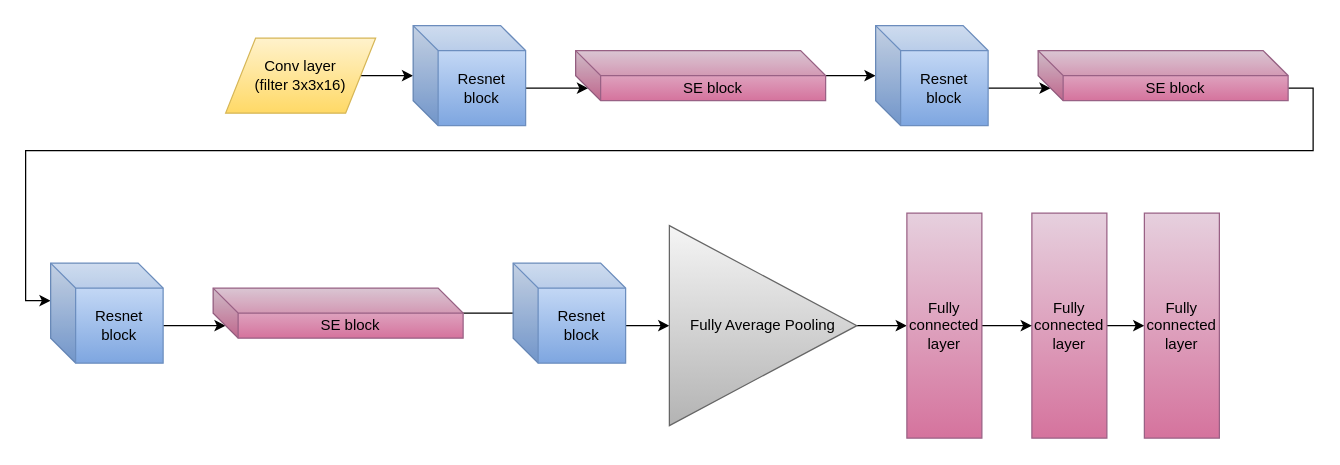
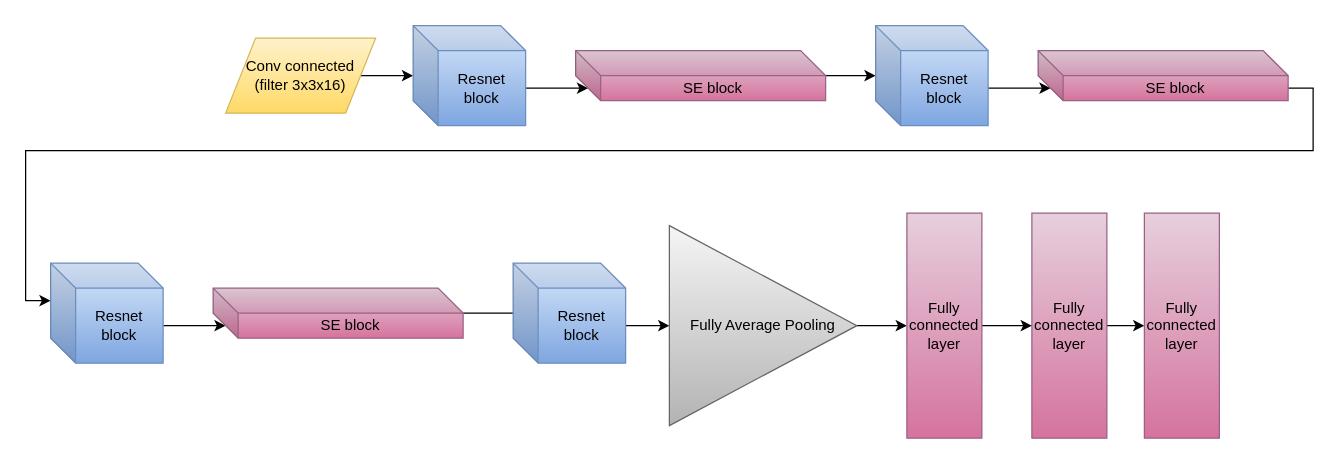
  <mxCell id="0" />
  <mxCell id="1" parent="0" />
  <mxCell id="2" style="edgeStyle=orthogonalEdgeStyle;rounded=0;orthogonalLoop=1;jettySize=auto;html=1;exitX=1;exitY=0.5;exitDx=0;exitDy=0;" edge="1" parent="1" source="3" target="5"><mxGeometry relative="1" as="geometry" /></mxCell>
- <mxCell id="3" value="&lt;div&gt;Conv layer&lt;/div&gt;&lt;div&gt;(filter 3x3x16)&lt;br&gt;&lt;/div&gt;" style="shape=parallelogram;perimeter=parallelogramPerimeter;whiteSpace=wrap;html=1;fillColor=#fff2cc;strokeColor=#d6b656;gradientColor=#ffd966;" vertex="1" parent="1"><mxGeometry x="180" y="30" width="120" height="60" as="geometry" /></mxCell>
+ <mxCell id="3" value="&lt;div&gt;Conv connected&lt;/div&gt;&lt;div&gt;(filter 3x3x16)&lt;br&gt;&lt;/div&gt;" style="shape=parallelogram;perimeter=parallelogramPerimeter;whiteSpace=wrap;html=1;fillColor=#fff2cc;strokeColor=#d6b656;gradientColor=#ffd966;" vertex="1" parent="1"><mxGeometry x="180" y="30" width="120" height="60" as="geometry" /></mxCell>
  <mxCell id="4" style="edgeStyle=orthogonalEdgeStyle;rounded=0;orthogonalLoop=1;jettySize=auto;html=1;exitX=0;exitY=0;exitDx=90;exitDy=50;exitPerimeter=0;entryX=0;entryY=0;entryDx=10;entryDy=30;entryPerimeter=0;" edge="1" parent="1" source="5" target="7"><mxGeometry relative="1" as="geometry" /></mxCell>
  <mxCell id="5" value="Resnet block" style="shape=cube;whiteSpace=wrap;html=1;boundedLbl=1;backgroundOutline=1;darkOpacity=0.05;darkOpacity2=0.1;fillColor=#dae8fc;strokeColor=#6c8ebf;gradientColor=#7ea6e0;" vertex="1" parent="1"><mxGeometry x="330" y="20" width="90" height="80" as="geometry" /></mxCell>
  <mxCell id="6" style="edgeStyle=orthogonalEdgeStyle;rounded=0;orthogonalLoop=1;jettySize=auto;html=1;exitX=0;exitY=0;exitDx=200;exitDy=20;exitPerimeter=0;" edge="1" parent="1" source="7" target="9"><mxGeometry relative="1" as="geometry" /></mxCell>
  <mxCell id="7" value="SE block" style="shape=cube;whiteSpace=wrap;html=1;boundedLbl=1;backgroundOutline=1;darkOpacity=0.05;darkOpacity2=0.1;fillColor=#e6d0de;strokeColor=#996185;gradientColor=#d5739d;" vertex="1" parent="1"><mxGeometry x="460" y="40" width="200" height="40" as="geometry" /></mxCell>
  <mxCell id="8" style="edgeStyle=orthogonalEdgeStyle;rounded=0;orthogonalLoop=1;jettySize=auto;html=1;exitX=0;exitY=0;exitDx=90;exitDy=50;exitPerimeter=0;entryX=0;entryY=0;entryDx=10;entryDy=30;entryPerimeter=0;" edge="1" parent="1" source="9" target="11"><mxGeometry relative="1" as="geometry" /></mxCell>
  <mxCell id="9" value="Resnet block" style="shape=cube;whiteSpace=wrap;html=1;boundedLbl=1;backgroundOutline=1;darkOpacity=0.05;darkOpacity2=0.1;fillColor=#dae8fc;strokeColor=#6c8ebf;gradientColor=#7ea6e0;" vertex="1" parent="1"><mxGeometry x="700" y="20" width="90" height="80" as="geometry" /></mxCell>
  <mxCell id="10" style="edgeStyle=orthogonalEdgeStyle;rounded=0;orthogonalLoop=1;jettySize=auto;html=1;exitX=0;exitY=0;exitDx=200;exitDy=30;exitPerimeter=0;entryX=0;entryY=0;entryDx=0;entryDy=30;entryPerimeter=0;" edge="1" parent="1" source="11" target="13"><mxGeometry relative="1" as="geometry"><Array as="points"><mxPoint x="1050" y="70" /><mxPoint x="1050" y="120" /><mxPoint x="20" y="120" /><mxPoint x="20" y="240" /></Array></mxGeometry></mxCell>
  <mxCell id="11" value="SE block" style="shape=cube;whiteSpace=wrap;html=1;boundedLbl=1;backgroundOutline=1;darkOpacity=0.05;darkOpacity2=0.1;fillColor=#e6d0de;strokeColor=#996185;gradientColor=#d5739d;" vertex="1" parent="1"><mxGeometry x="830" y="40" width="200" height="40" as="geometry" /></mxCell>
  <mxCell id="12" style="edgeStyle=orthogonalEdgeStyle;rounded=0;orthogonalLoop=1;jettySize=auto;html=1;exitX=0;exitY=0;exitDx=90;exitDy=50;exitPerimeter=0;entryX=0;entryY=0;entryDx=10;entryDy=30;entryPerimeter=0;" edge="1" parent="1" source="13" target="15"><mxGeometry relative="1" as="geometry" /></mxCell>
  <mxCell id="13" value="Resnet block" style="shape=cube;whiteSpace=wrap;html=1;boundedLbl=1;backgroundOutline=1;darkOpacity=0.05;darkOpacity2=0.1;fillColor=#dae8fc;strokeColor=#6c8ebf;gradientColor=#7ea6e0;" vertex="1" parent="1"><mxGeometry x="40" y="210" width="90" height="80" as="geometry" /></mxCell>
  <mxCell id="14" style="edgeStyle=orthogonalEdgeStyle;rounded=0;orthogonalLoop=1;jettySize=auto;html=1;exitX=0;exitY=0;exitDx=200;exitDy=20;exitPerimeter=0;" edge="1" parent="1" source="15"><mxGeometry relative="1" as="geometry"><mxPoint x="420" y="250" as="targetPoint" /></mxGeometry></mxCell>
  <mxCell id="15" value="SE block" style="shape=cube;whiteSpace=wrap;html=1;boundedLbl=1;backgroundOutline=1;darkOpacity=0.05;darkOpacity2=0.1;fillColor=#e6d0de;strokeColor=#996185;gradientColor=#d5739d;" vertex="1" parent="1"><mxGeometry x="170" y="230" width="200" height="40" as="geometry" /></mxCell>
  <mxCell id="16" style="edgeStyle=orthogonalEdgeStyle;rounded=0;orthogonalLoop=1;jettySize=auto;html=1;exitX=0;exitY=0;exitDx=90;exitDy=50;exitPerimeter=0;entryX=0;entryY=0.5;entryDx=0;entryDy=0;" edge="1" parent="1" source="17" target="21"><mxGeometry relative="1" as="geometry" /></mxCell>
  <mxCell id="17" value="Resnet block" style="shape=cube;whiteSpace=wrap;html=1;boundedLbl=1;backgroundOutline=1;darkOpacity=0.05;darkOpacity2=0.1;fillColor=#dae8fc;strokeColor=#6c8ebf;gradientColor=#7ea6e0;" vertex="1" parent="1"><mxGeometry x="410" y="210" width="90" height="80" as="geometry" /></mxCell>
  <mxCell id="18" style="edgeStyle=orthogonalEdgeStyle;rounded=0;orthogonalLoop=1;jettySize=auto;html=1;exitX=1;exitY=0.5;exitDx=0;exitDy=0;entryX=0;entryY=0.5;entryDx=0;entryDy=0;" edge="1" parent="1" source="19" target="22"><mxGeometry relative="1" as="geometry" /></mxCell>
  <mxCell id="19" value="Fully connected layer" style="whiteSpace=wrap;html=1;gradientColor=#d5739d;fillColor=#e6d0de;strokeColor=#996185;" vertex="1" parent="1"><mxGeometry x="825" y="170" width="60" height="180" as="geometry" /></mxCell>
  <mxCell id="20" style="edgeStyle=orthogonalEdgeStyle;rounded=0;orthogonalLoop=1;jettySize=auto;html=1;exitX=1;exitY=0.5;exitDx=0;exitDy=0;entryX=0;entryY=0.5;entryDx=0;entryDy=0;" edge="1" parent="1" source="21" target="24"><mxGeometry relative="1" as="geometry" /></mxCell>
  <mxCell id="21" value="Fully Average Pooling" style="triangle;whiteSpace=wrap;html=1;direction=east;fillColor=#f5f5f5;strokeColor=#666666;gradientColor=#b3b3b3;flipV=0;" vertex="1" parent="1"><mxGeometry x="535" y="180" width="150" height="160" as="geometry" /></mxCell>
  <mxCell id="22" value="Fully connected layer" style="whiteSpace=wrap;html=1;gradientColor=#d5739d;fillColor=#e6d0de;strokeColor=#996185;" vertex="1" parent="1"><mxGeometry x="915" y="170" width="60" height="180" as="geometry" /></mxCell>
  <mxCell id="23" style="edgeStyle=orthogonalEdgeStyle;rounded=0;orthogonalLoop=1;jettySize=auto;html=1;exitX=1;exitY=0.5;exitDx=0;exitDy=0;entryX=0;entryY=0.5;entryDx=0;entryDy=0;" edge="1" parent="1" source="24" target="19"><mxGeometry relative="1" as="geometry" /></mxCell>
  <mxCell id="24" value="Fully connected layer" style="whiteSpace=wrap;html=1;gradientColor=#d5739d;fillColor=#e6d0de;strokeColor=#996185;" vertex="1" parent="1"><mxGeometry x="725" y="170" width="60" height="180" as="geometry" /></mxCell>
